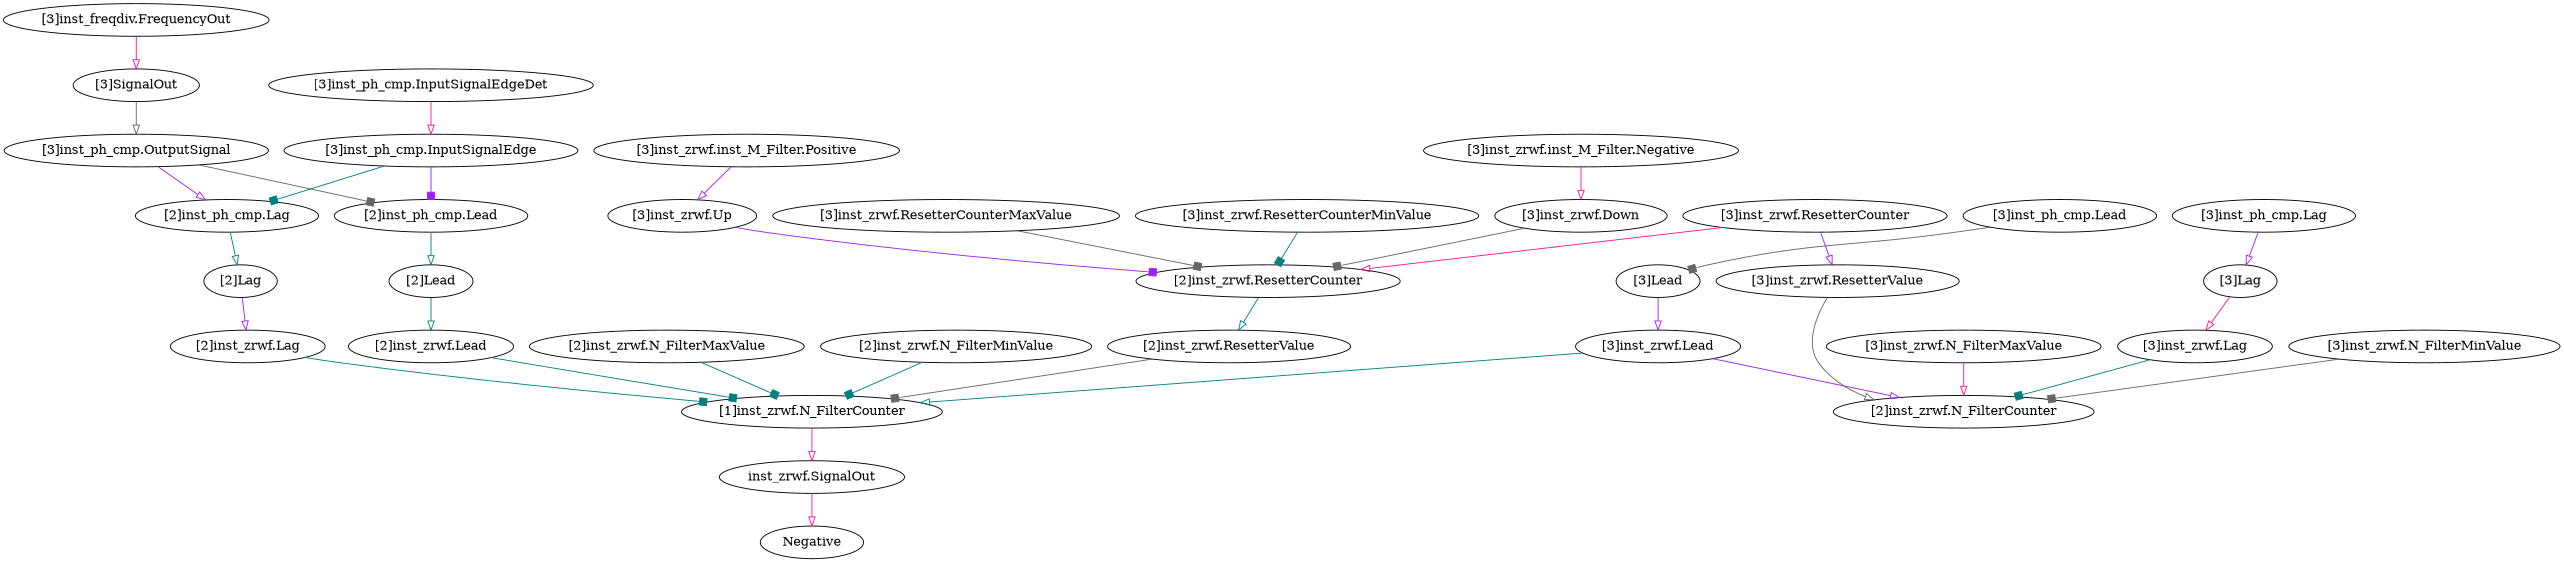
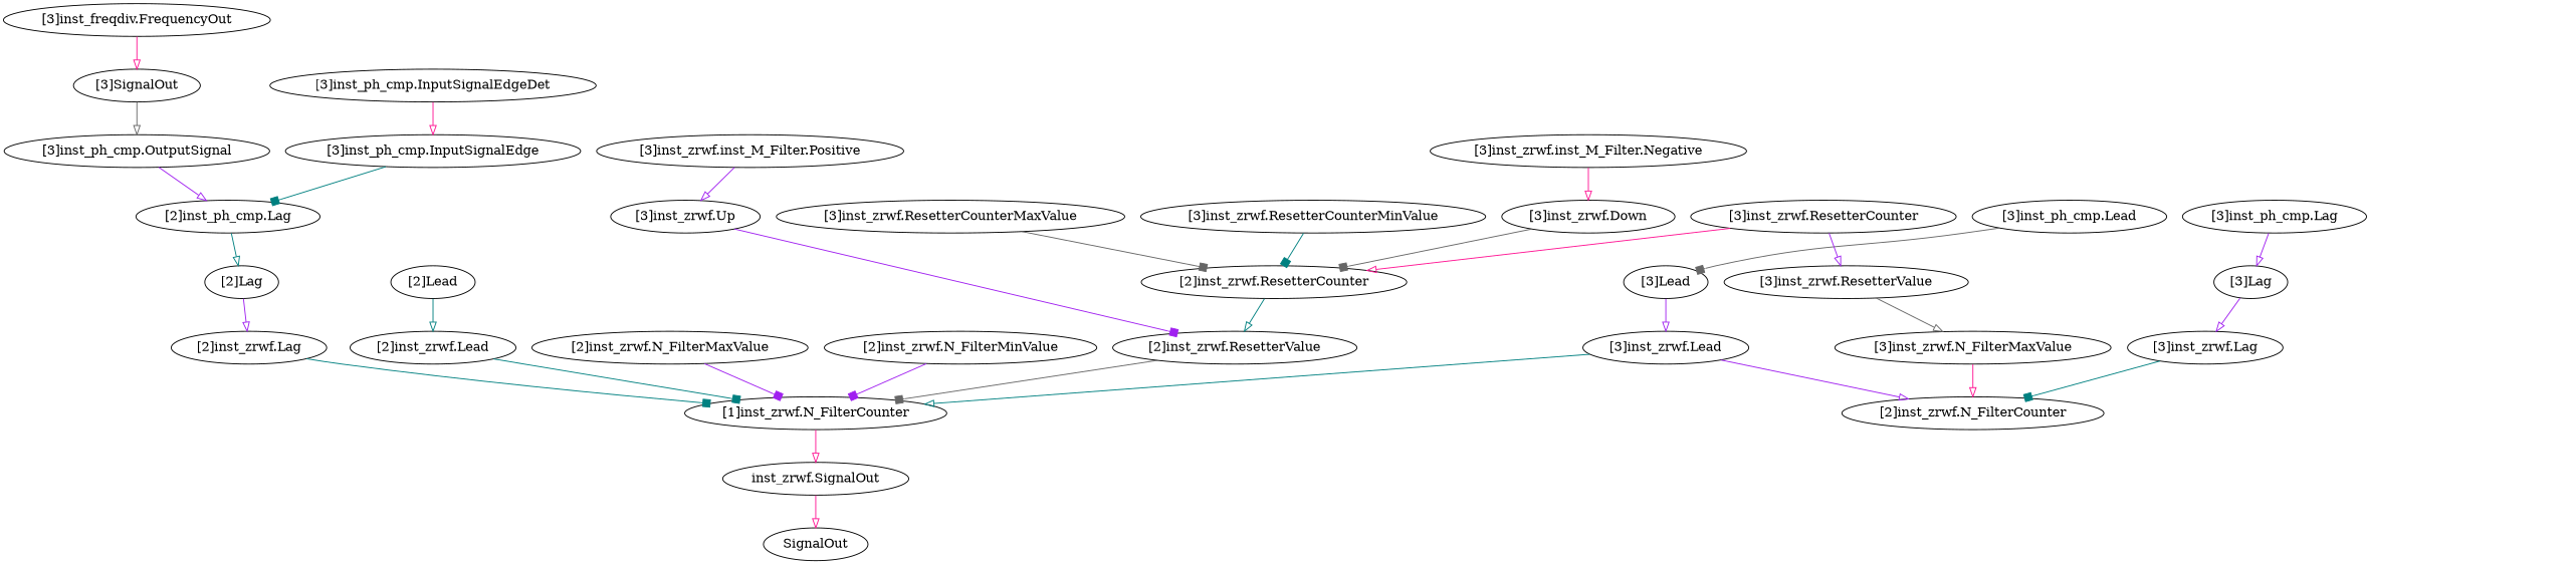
  strict digraph {
    node [complexity=7 importance=0.1470730389 rank=0.0367682597251]
    edge [arrowhead=onormal color=teal]
    "[3]inst_zrwf.Down" [importance=1.28362077132 rank=0.183374395903]
    "[2]inst_zrwf.ResetterCounter" [complexity=6 importance=1.26307446744 rank=0.21051241124]
    "[2]inst_zrwf.ResetterValue" [complexity=5 importance=0.150297456427 rank=0.0300594912853]
    "[1]inst_zrwf.N_FilterCounter" [complexity=3 importance=0.12263644568 rank=0.0408788152267]
    "[2]inst_zrwf.Lag" [complexity=4]
    n6 [complexity=0 importance=0.037595927211 label="inst_zrwf.SignalOut" rank=0.0]
-   Negative [complexity=0 importance=0.0208567507048 rank=0.0]
+   Negative [complexity=0 importance=0.0208567507048 rank=0.0 label=SignalOut]
    "[3]inst_ph_cmp.Lag" [complexity=12 importance=1.13729292891 rank=0.0947744107423]
    "[3]Lag" [complexity=12 importance=1.11446798573 rank=0.092872332144]
    "[3]inst_zrwf.Lag" [complexity=12 importance=1.09056867713 rank=0.0908807230942]
    "[2]inst_zrwf.N_FilterCounter" [complexity=11 importance=1.06613208391 rank=0.0969210985373]
    "[3]inst_zrwf.ResetterCounterMaxValue" [complexity=18 importance=3.80171039503 rank=0.211206133057]
    "[2]Lag" [complexity=4 importance=0.170972347499 rank=0.0427430868747]
    "[3]inst_zrwf.Up" [importance=2.54669523876 rank=0.363813605537]
    "[3]inst_ph_cmp.Lead" [complexity=12 importance=1.13729292891 rank=0.0947744107423]
    "[3]Lead" [complexity=12 importance=1.11446798573 rank=0.092872332144]
    "[3]inst_zrwf.Lead" [complexity=12 importance=1.09056867713 rank=0.0908807230942]
    "[3]inst_zrwf.inst_M_Filter.Negative" [importance=1.29973892036 rank=0.185676988623]
    "[3]inst_freqdiv.FrequencyOut" [importance=0.256386974768 rank=0.0366267106811]
    "[3]SignalOut" [importance=0.233569735656 rank=0.0333671050937]
    "[3]inst_ph_cmp.OutputSignal" [importance=0.215379028319 rank=0.030768432617]
-   "[2]inst_ph_cmp.Lead" [complexity=4 importance=0.193797290678 rank=0.0484493226694]
    "[2]inst_ph_cmp.Lag" [complexity=4 importance=0.193797290678 rank=0.0484493226694]
    "[3]inst_zrwf.N_FilterMaxValue" [complexity=15 importance=3.21088324445 rank=0.214058882963]
    "[2]Lead" [complexity=4 importance=0.170972347499 rank=0.0427430868747]
    "[2]inst_zrwf.Lead" [complexity=4]
    "[3]inst_ph_cmp.InputSignalEdge" [importance=0.213568383205 rank=0.0305097690293]
-   "[3]inst_zrwf.N_FilterMinValue" [complexity=15 importance=3.21088324445 rank=0.214058882963]
    "[3]inst_ph_cmp.InputSignalEdgeDet" [complexity=9 importance=0.242704720322 rank=0.0269671911469]
    "[2]inst_zrwf.N_FilterMaxValue" [importance=0.38039632976 rank=0.0543423328228]
    "[3]inst_zrwf.inst_M_Filter.Positive" [importance=2.5628133878 rank=0.366116198257]
    "[3]inst_zrwf.ResetterValue" [complexity=13 importance=1.09379309466 rank=0.0841379303582]
    "[3]inst_zrwf.ResetterCounterMinValue" [complexity=18 importance=3.80171039503 rank=0.211206133057]
    "[3]inst_zrwf.ResetterCounter" [complexity=22 importance=10.1652905555 rank=0.462058661615]
    "[2]inst_zrwf.N_FilterMinValue" [importance=0.38039632976 rank=0.0543423328228]
    "[3]inst_zrwf.Down" -> "[2]inst_zrwf.ResetterCounter" [arrowhead=box color=gray40]
    "[2]inst_zrwf.ResetterCounter" -> "[2]inst_zrwf.ResetterValue"
    "[2]inst_zrwf.ResetterValue" -> "[1]inst_zrwf.N_FilterCounter" [arrowhead=box color=gray40]
    "[1]inst_zrwf.N_FilterCounter" -> n6 [color=deeppink]
    "[2]inst_zrwf.Lag" -> "[1]inst_zrwf.N_FilterCounter" [arrowhead=box]
    n6 -> Negative [color=deeppink]
    "[3]inst_ph_cmp.Lag" -> "[3]Lag" [color=purple]
-   "[3]Lag" -> "[3]inst_zrwf.Lag" [color=deeppink]
+   "[3]Lag" -> "[3]inst_zrwf.Lag" [color=purple]
    "[3]inst_zrwf.Lag" -> "[2]inst_zrwf.N_FilterCounter" [arrowhead=box]
    "[3]inst_zrwf.ResetterCounterMaxValue" -> "[2]inst_zrwf.ResetterCounter" [arrowhead=box color=gray40]
    "[2]Lag" -> "[2]inst_zrwf.Lag" [color=purple]
-   "[3]inst_zrwf.Up" -> "[2]inst_zrwf.ResetterCounter" [arrowhead=box color=purple]
+   "[3]inst_zrwf.Up" -> "[2]inst_zrwf.ResetterValue" [arrowhead=box color=purple]
    "[3]inst_ph_cmp.Lead" -> "[3]Lead" [arrowhead=box color=gray40]
    "[3]Lead" -> "[3]inst_zrwf.Lead" [color=purple]
    "[3]inst_zrwf.Lead" -> "[1]inst_zrwf.N_FilterCounter"
    "[3]inst_zrwf.Lead" -> "[2]inst_zrwf.N_FilterCounter" [color=purple]
    "[3]inst_zrwf.inst_M_Filter.Negative" -> "[3]inst_zrwf.Down" [color=deeppink]
    "[3]inst_freqdiv.FrequencyOut" -> "[3]SignalOut" [color=deeppink]
    "[3]SignalOut" -> "[3]inst_ph_cmp.OutputSignal" [color=gray40]
-   "[3]inst_ph_cmp.OutputSignal" -> "[2]inst_ph_cmp.Lead" [arrowhead=box color=gray40]
    "[3]inst_ph_cmp.OutputSignal" -> "[2]inst_ph_cmp.Lag" [color=purple]
-   "[2]inst_ph_cmp.Lead" -> "[2]Lead"
    "[2]inst_ph_cmp.Lag" -> "[2]Lag"
    "[3]inst_zrwf.N_FilterMaxValue" -> "[2]inst_zrwf.N_FilterCounter" [color=deeppink]
    "[2]Lead" -> "[2]inst_zrwf.Lead"
    "[2]inst_zrwf.Lead" -> "[1]inst_zrwf.N_FilterCounter" [arrowhead=box]
-   "[3]inst_ph_cmp.InputSignalEdge" -> "[2]inst_ph_cmp.Lead" [arrowhead=box color=purple]
    "[3]inst_ph_cmp.InputSignalEdge" -> "[2]inst_ph_cmp.Lag" [arrowhead=box]
-   "[3]inst_zrwf.N_FilterMinValue" -> "[2]inst_zrwf.N_FilterCounter" [arrowhead=box color=gray40]
    "[3]inst_ph_cmp.InputSignalEdgeDet" -> "[3]inst_ph_cmp.InputSignalEdge" [color=deeppink]
-   "[2]inst_zrwf.N_FilterMaxValue" -> "[1]inst_zrwf.N_FilterCounter" [arrowhead=box]
+   "[2]inst_zrwf.N_FilterMaxValue" -> "[1]inst_zrwf.N_FilterCounter" [arrowhead=box color=purple]
    "[3]inst_zrwf.inst_M_Filter.Positive" -> "[3]inst_zrwf.Up" [color=purple]
-   "[3]inst_zrwf.ResetterValue" -> "[2]inst_zrwf.N_FilterCounter" [color=gray40]
+   "[3]inst_zrwf.ResetterValue" -> "[3]inst_zrwf.N_FilterMaxValue" [color=gray40]
    "[3]inst_zrwf.ResetterCounterMinValue" -> "[2]inst_zrwf.ResetterCounter" [arrowhead=box]
    "[3]inst_zrwf.ResetterCounter" -> "[2]inst_zrwf.ResetterCounter" [color=deeppink]
    "[3]inst_zrwf.ResetterCounter" -> "[3]inst_zrwf.ResetterValue" [color=purple]
-   "[2]inst_zrwf.N_FilterMinValue" -> "[1]inst_zrwf.N_FilterCounter" [arrowhead=box]
+   "[2]inst_zrwf.N_FilterMinValue" -> "[1]inst_zrwf.N_FilterCounter" [arrowhead=box color=purple]
  }
